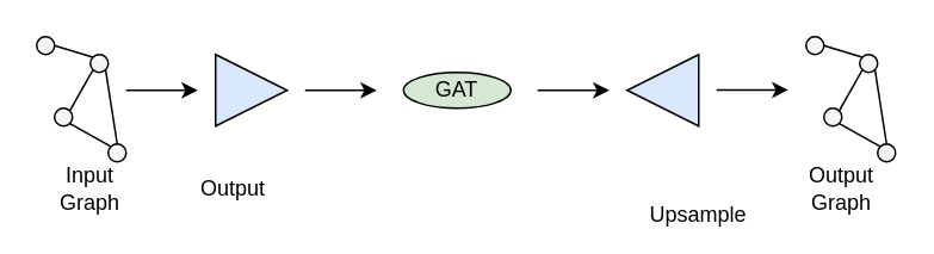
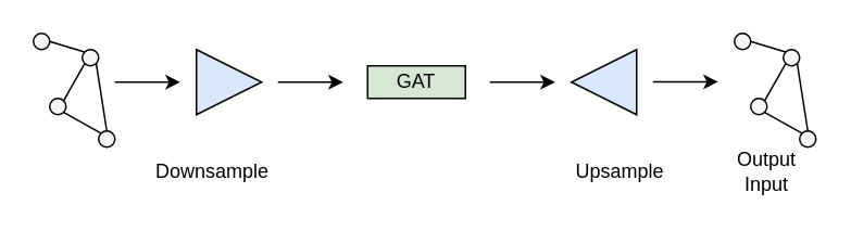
  <mxCell id="0" />
  <mxCell id="1" parent="0" />
  <mxCell id="2" value="" style="ellipse;whiteSpace=wrap;html=1;aspect=fixed;fillColor=#f5f5f5;fontColor=#333333;strokeColor=#000000;" vertex="1" parent="1"><mxGeometry x="50" y="30" width="10" height="10" as="geometry" /></mxCell>
  <mxCell id="3" value="" style="ellipse;whiteSpace=wrap;html=1;aspect=fixed;fillColor=#f5f5f5;fontColor=#333333;strokeColor=#000000;" vertex="1" parent="1"><mxGeometry x="30" y="60" width="10" height="10" as="geometry" /></mxCell>
  <mxCell id="4" value="" style="ellipse;whiteSpace=wrap;html=1;aspect=fixed;fillColor=#f5f5f5;fontColor=#333333;strokeColor=#000000;" vertex="1" parent="1"><mxGeometry x="60" y="80" width="10" height="10" as="geometry" /></mxCell>
  <mxCell id="5" value="" style="ellipse;whiteSpace=wrap;html=1;aspect=fixed;fillColor=#f5f5f5;fontColor=#333333;strokeColor=#000000;" vertex="1" parent="1"><mxGeometry x="20" y="20" width="10" height="10" as="geometry" /></mxCell>
  <mxCell id="6" value="" style="endArrow=none;html=1;rounded=0;exitX=1;exitY=0.5;exitDx=0;exitDy=0;entryX=0;entryY=0;entryDx=0;entryDy=0;" edge="1" parent="1" source="5" target="2"><mxGeometry width="50" height="50" relative="1" as="geometry"><mxPoint x="190" y="120" as="sourcePoint" /><mxPoint x="240" y="70" as="targetPoint" /></mxGeometry></mxCell>
  <mxCell id="7" value="" style="endArrow=none;html=1;rounded=0;exitX=0.5;exitY=0;exitDx=0;exitDy=0;entryX=1;entryY=1;entryDx=0;entryDy=0;" edge="1" parent="1" source="4" target="2"><mxGeometry width="50" height="50" relative="1" as="geometry"><mxPoint x="190" y="120" as="sourcePoint" /><mxPoint x="240" y="70" as="targetPoint" /></mxGeometry></mxCell>
  <mxCell id="8" value="" style="endArrow=none;html=1;rounded=0;exitX=1;exitY=0;exitDx=0;exitDy=0;entryX=0;entryY=1;entryDx=0;entryDy=0;" edge="1" parent="1" source="3" target="2"><mxGeometry width="50" height="50" relative="1" as="geometry"><mxPoint x="190" y="120" as="sourcePoint" /><mxPoint x="240" y="70" as="targetPoint" /></mxGeometry></mxCell>
  <mxCell id="9" value="" style="endArrow=none;html=1;rounded=0;exitX=1;exitY=1;exitDx=0;exitDy=0;entryX=0;entryY=0;entryDx=0;entryDy=0;" edge="1" parent="1" source="3" target="4"><mxGeometry width="50" height="50" relative="1" as="geometry"><mxPoint x="190" y="120" as="sourcePoint" /><mxPoint x="240" y="70" as="targetPoint" /></mxGeometry></mxCell>
  <mxCell id="10" value="" style="triangle;whiteSpace=wrap;html=1;fillColor=#dae8fc;strokeColor=#000000;" vertex="1" parent="1"><mxGeometry x="120" y="30" width="40" height="40" as="geometry" /></mxCell>
  <mxCell id="11" value="" style="endArrow=classic;html=1;rounded=0;" edge="1" parent="1"><mxGeometry width="50" height="50" relative="1" as="geometry"><mxPoint x="70" y="50" as="sourcePoint" /><mxPoint x="110" y="50" as="targetPoint" /></mxGeometry></mxCell>
  <mxCell id="12" value="" style="endArrow=classic;html=1;rounded=0;" edge="1" parent="1"><mxGeometry width="50" height="50" relative="1" as="geometry"><mxPoint x="180" y="50" as="sourcePoint" /><mxPoint x="210" y="50" as="targetPoint" /><Array as="points"><mxPoint x="170" y="50" /></Array></mxGeometry></mxCell>
- <mxCell id="13" value="GAT" style="ellipse;whiteSpace=wrap;html=1;fillColor=#d5e8d4;strokeColor=#000000;" vertex="1" parent="1"><mxGeometry x="225" y="40" width="60" height="20" as="geometry" /></mxCell>
+ <mxCell id="13" value="GAT" style="rounded=0;whiteSpace=wrap;html=1;fillColor=#d5e8d4;strokeColor=#000000;" vertex="1" parent="1"><mxGeometry x="225" y="40" width="60" height="20" as="geometry" /></mxCell>
  <mxCell id="14" value="" style="endArrow=classic;html=1;rounded=0;" edge="1" parent="1"><mxGeometry width="50" height="50" relative="1" as="geometry"><mxPoint x="300" y="50" as="sourcePoint" /><mxPoint x="340" y="50" as="targetPoint" /></mxGeometry></mxCell>
  <mxCell id="15" value="" style="triangle;whiteSpace=wrap;html=1;rotation=-180;fillColor=#dae8fc;strokeColor=#000000;" vertex="1" parent="1"><mxGeometry x="350" y="30" width="40" height="40" as="geometry" /></mxCell>
  <mxCell id="16" value="" style="ellipse;whiteSpace=wrap;html=1;aspect=fixed;fillColor=#f5f5f5;fontColor=#333333;strokeColor=#000000;" vertex="1" parent="1"><mxGeometry x="480" y="30" width="10" height="10" as="geometry" /></mxCell>
  <mxCell id="17" value="" style="ellipse;whiteSpace=wrap;html=1;aspect=fixed;fillColor=#f5f5f5;fontColor=#333333;strokeColor=#000000;" vertex="1" parent="1"><mxGeometry x="460" y="60" width="10" height="10" as="geometry" /></mxCell>
  <mxCell id="18" value="" style="ellipse;whiteSpace=wrap;html=1;aspect=fixed;fillColor=#f5f5f5;fontColor=#333333;strokeColor=#000000;" vertex="1" parent="1"><mxGeometry x="490" y="80" width="10" height="10" as="geometry" /></mxCell>
  <mxCell id="19" value="" style="ellipse;whiteSpace=wrap;html=1;aspect=fixed;fillColor=#f5f5f5;fontColor=#333333;strokeColor=#000000;" vertex="1" parent="1"><mxGeometry x="450" y="20" width="10" height="10" as="geometry" /></mxCell>
  <mxCell id="20" value="" style="endArrow=none;html=1;rounded=0;exitX=1;exitY=0.5;exitDx=0;exitDy=0;entryX=0;entryY=0;entryDx=0;entryDy=0;" edge="1" parent="1" source="19" target="16"><mxGeometry width="50" height="50" relative="1" as="geometry"><mxPoint x="620" y="120" as="sourcePoint" /><mxPoint x="670" y="70" as="targetPoint" /></mxGeometry></mxCell>
  <mxCell id="21" value="" style="endArrow=none;html=1;rounded=0;exitX=0.5;exitY=0;exitDx=0;exitDy=0;entryX=1;entryY=1;entryDx=0;entryDy=0;" edge="1" parent="1" source="18" target="16"><mxGeometry width="50" height="50" relative="1" as="geometry"><mxPoint x="620" y="120" as="sourcePoint" /><mxPoint x="670" y="70" as="targetPoint" /></mxGeometry></mxCell>
  <mxCell id="22" value="" style="endArrow=none;html=1;rounded=0;exitX=1;exitY=0;exitDx=0;exitDy=0;entryX=0;entryY=1;entryDx=0;entryDy=0;" edge="1" parent="1" source="17" target="16"><mxGeometry width="50" height="50" relative="1" as="geometry"><mxPoint x="620" y="120" as="sourcePoint" /><mxPoint x="670" y="70" as="targetPoint" /></mxGeometry></mxCell>
  <mxCell id="23" value="" style="endArrow=none;html=1;rounded=0;exitX=1;exitY=1;exitDx=0;exitDy=0;entryX=0;entryY=0;entryDx=0;entryDy=0;" edge="1" parent="1" source="17" target="18"><mxGeometry width="50" height="50" relative="1" as="geometry"><mxPoint x="620" y="120" as="sourcePoint" /><mxPoint x="670" y="70" as="targetPoint" /></mxGeometry></mxCell>
  <mxCell id="24" value="" style="endArrow=classic;html=1;rounded=0;" edge="1" parent="1"><mxGeometry width="50" height="50" relative="1" as="geometry"><mxPoint x="400" y="49.8" as="sourcePoint" /><mxPoint x="440" y="49.8" as="targetPoint" /></mxGeometry></mxCell>
- <mxCell id="25" value="&lt;div&gt;Input&lt;/div&gt;&lt;div&gt;Graph&lt;br&gt;&lt;/div&gt;" style="text;html=1;strokeColor=none;fillColor=none;align=center;verticalAlign=middle;whiteSpace=wrap;rounded=0;" vertex="1" parent="1"><mxGeometry x="20" y="90" width="60" height="30" as="geometry" /></mxCell>
- <mxCell id="26" value="&lt;div&gt;Output&lt;/div&gt;&lt;div&gt;Graph&lt;br&gt;&lt;/div&gt;" style="text;html=1;strokeColor=none;fillColor=none;align=center;verticalAlign=middle;whiteSpace=wrap;rounded=0;" vertex="1" parent="1"><mxGeometry x="440" y="90" width="60" height="30" as="geometry" /></mxCell>
- <mxCell id="27" value="&lt;div&gt;Output&lt;br&gt;&lt;/div&gt;" style="text;html=1;strokeColor=none;fillColor=none;align=center;verticalAlign=middle;whiteSpace=wrap;rounded=0;" vertex="1" parent="1"><mxGeometry x="90" y="90" width="80" height="30" as="geometry" /></mxCell>
- <mxCell id="28" value="&lt;div&gt;Upsample&lt;br&gt;&lt;/div&gt;" style="text;html=1;strokeColor=none;fillColor=none;align=center;verticalAlign=middle;whiteSpace=wrap;rounded=0;" vertex="1" parent="1"><mxGeometry x="360" y="105" width="60" height="30" as="geometry" /></mxCell>
+ <mxCell id="26" value="&lt;div&gt;Output&lt;/div&gt;&lt;div&gt;Input&lt;br&gt;&lt;/div&gt;" style="text;html=1;strokeColor=none;fillColor=none;align=center;verticalAlign=middle;whiteSpace=wrap;rounded=0;" vertex="1" parent="1"><mxGeometry x="440" y="90" width="60" height="30" as="geometry" /></mxCell>
+ <mxCell id="27" value="&lt;div&gt;Downsample&lt;br&gt;&lt;/div&gt;" style="text;html=1;strokeColor=none;fillColor=none;align=center;verticalAlign=middle;whiteSpace=wrap;rounded=0;" vertex="1" parent="1"><mxGeometry x="90" y="90" width="80" height="30" as="geometry" /></mxCell>
+ <mxCell id="28" value="&lt;div&gt;Upsample&lt;br&gt;&lt;/div&gt;" style="text;html=1;strokeColor=none;fillColor=none;align=center;verticalAlign=middle;whiteSpace=wrap;rounded=0;" vertex="1" parent="1"><mxGeometry x="350" y="90" width="60" height="30" as="geometry" /></mxCell>
